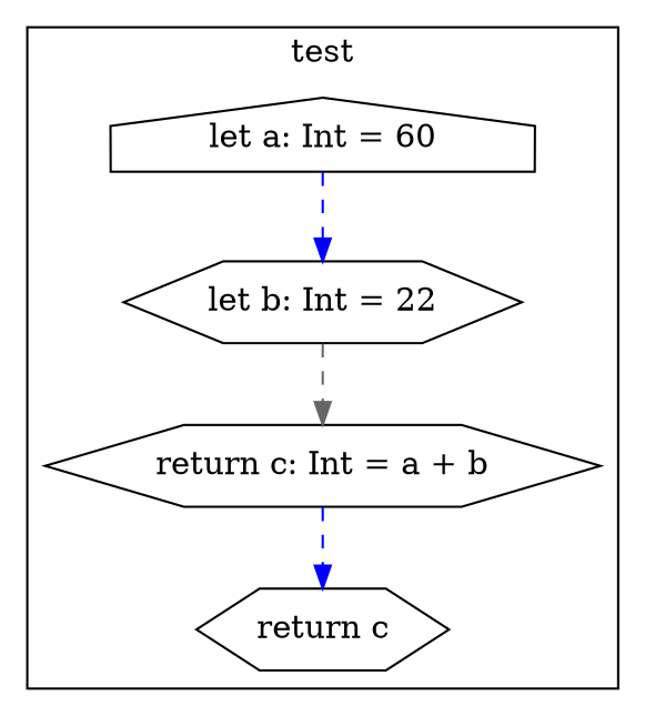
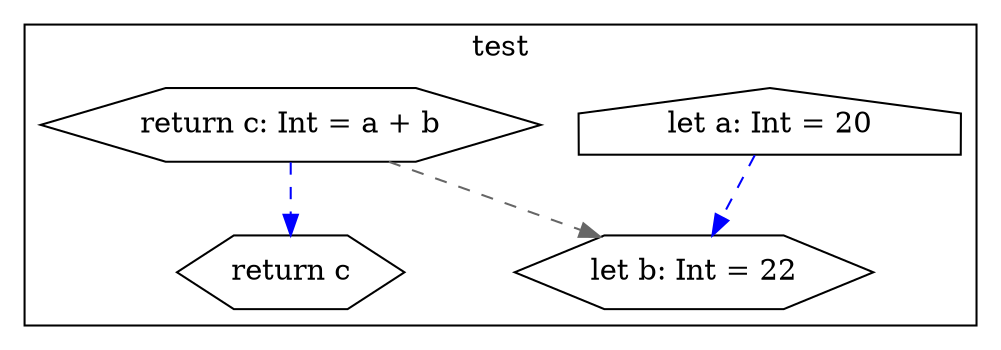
  digraph {
    node [shape=hexagon]
    edge [color=blue style=dashed]
-   n1 [label="let a: Int = 60" shape=house]
+   n1 [label="let a: Int = 20" shape=house]
    n2 [label="let b: Int = 22"]
    n3 [label="return c: Int = a + b"]
    n4 [label="return c"]
    subgraph cluster_1 {
      label=test
      n1
      n2
      n3
      n4
    }
    n1 -> n2
-   n2 -> n3 [color=gray40]
+   n3 -> n2 [color=gray40]
    n3 -> n4
  }
